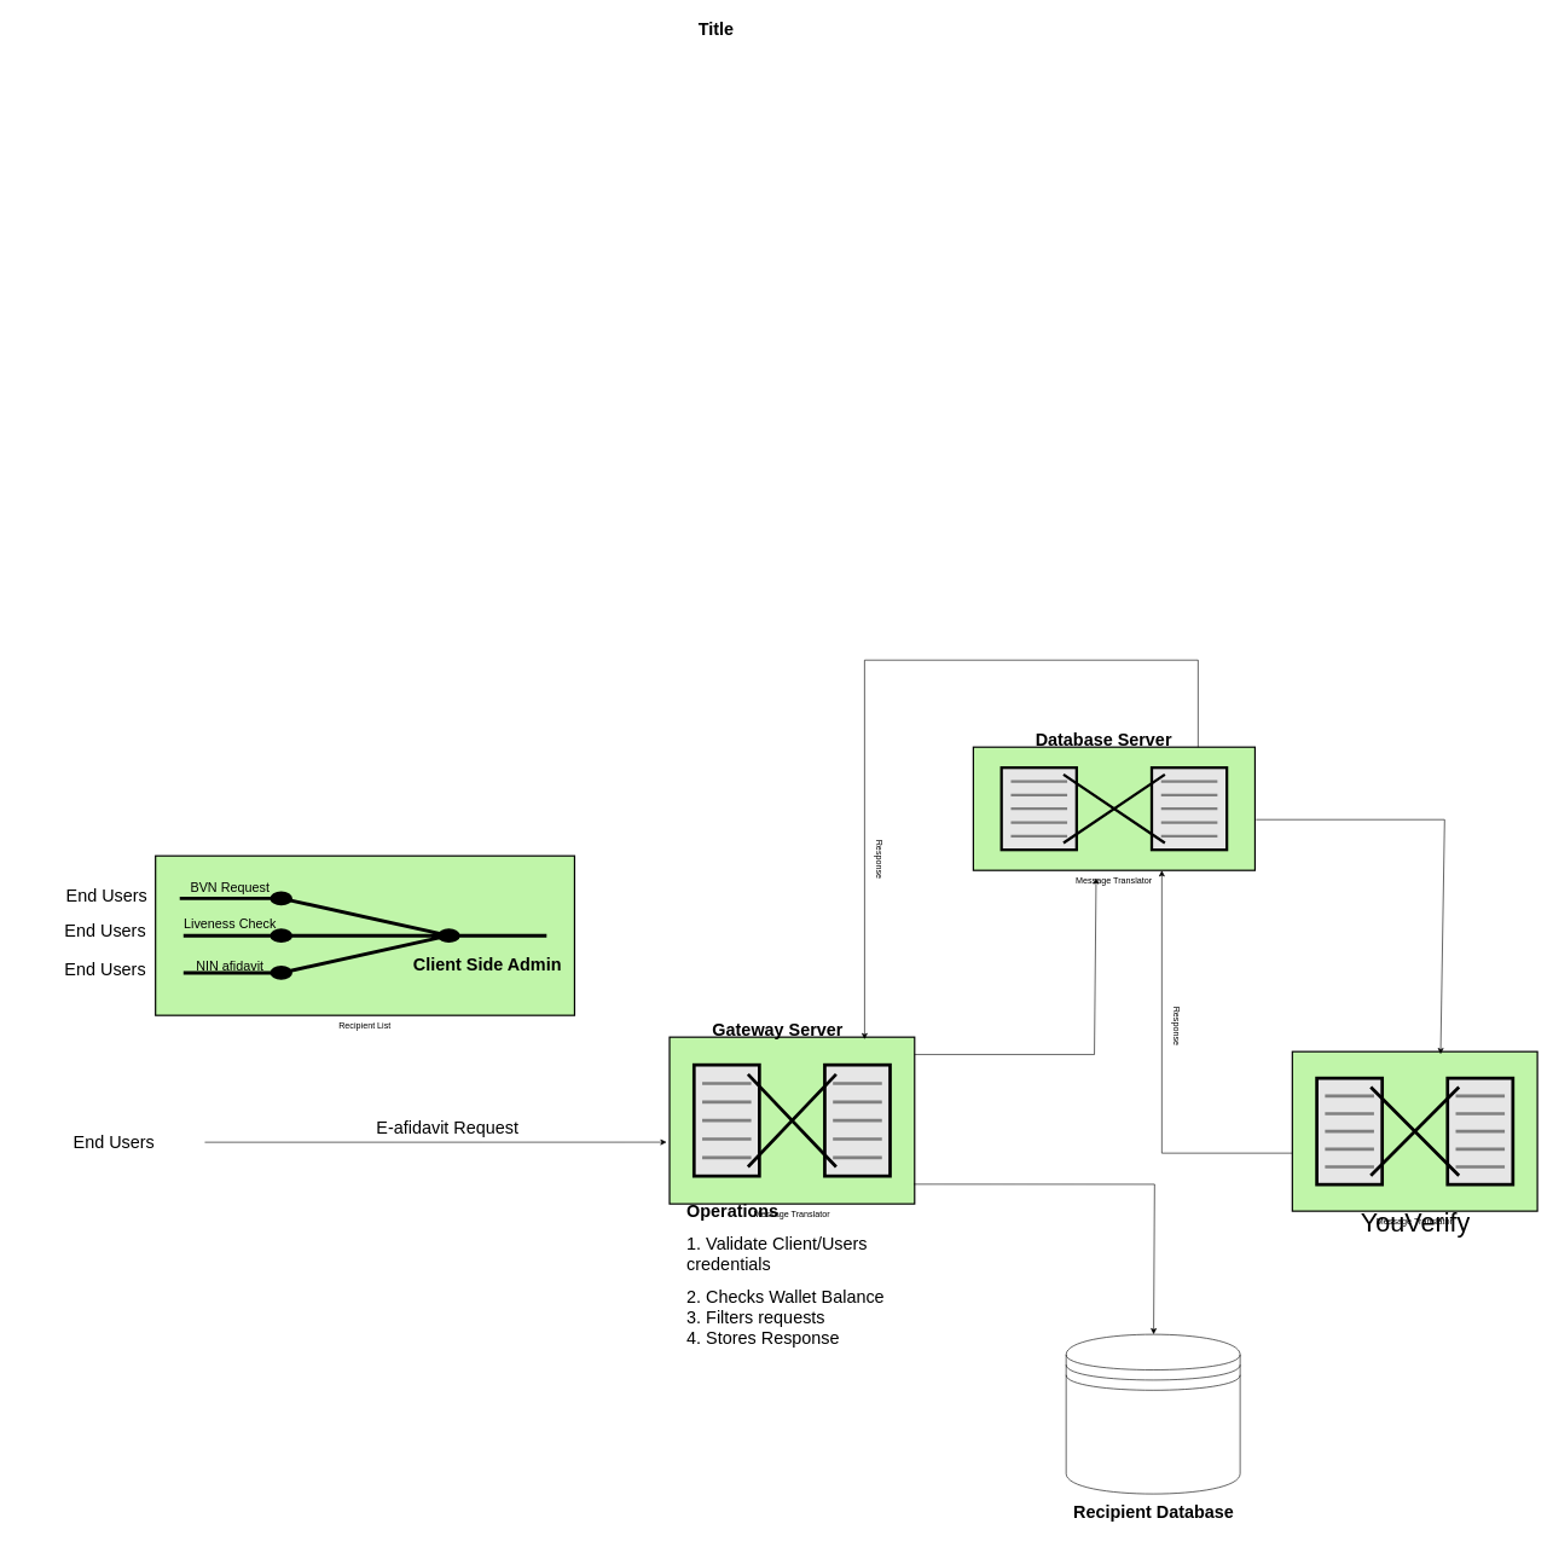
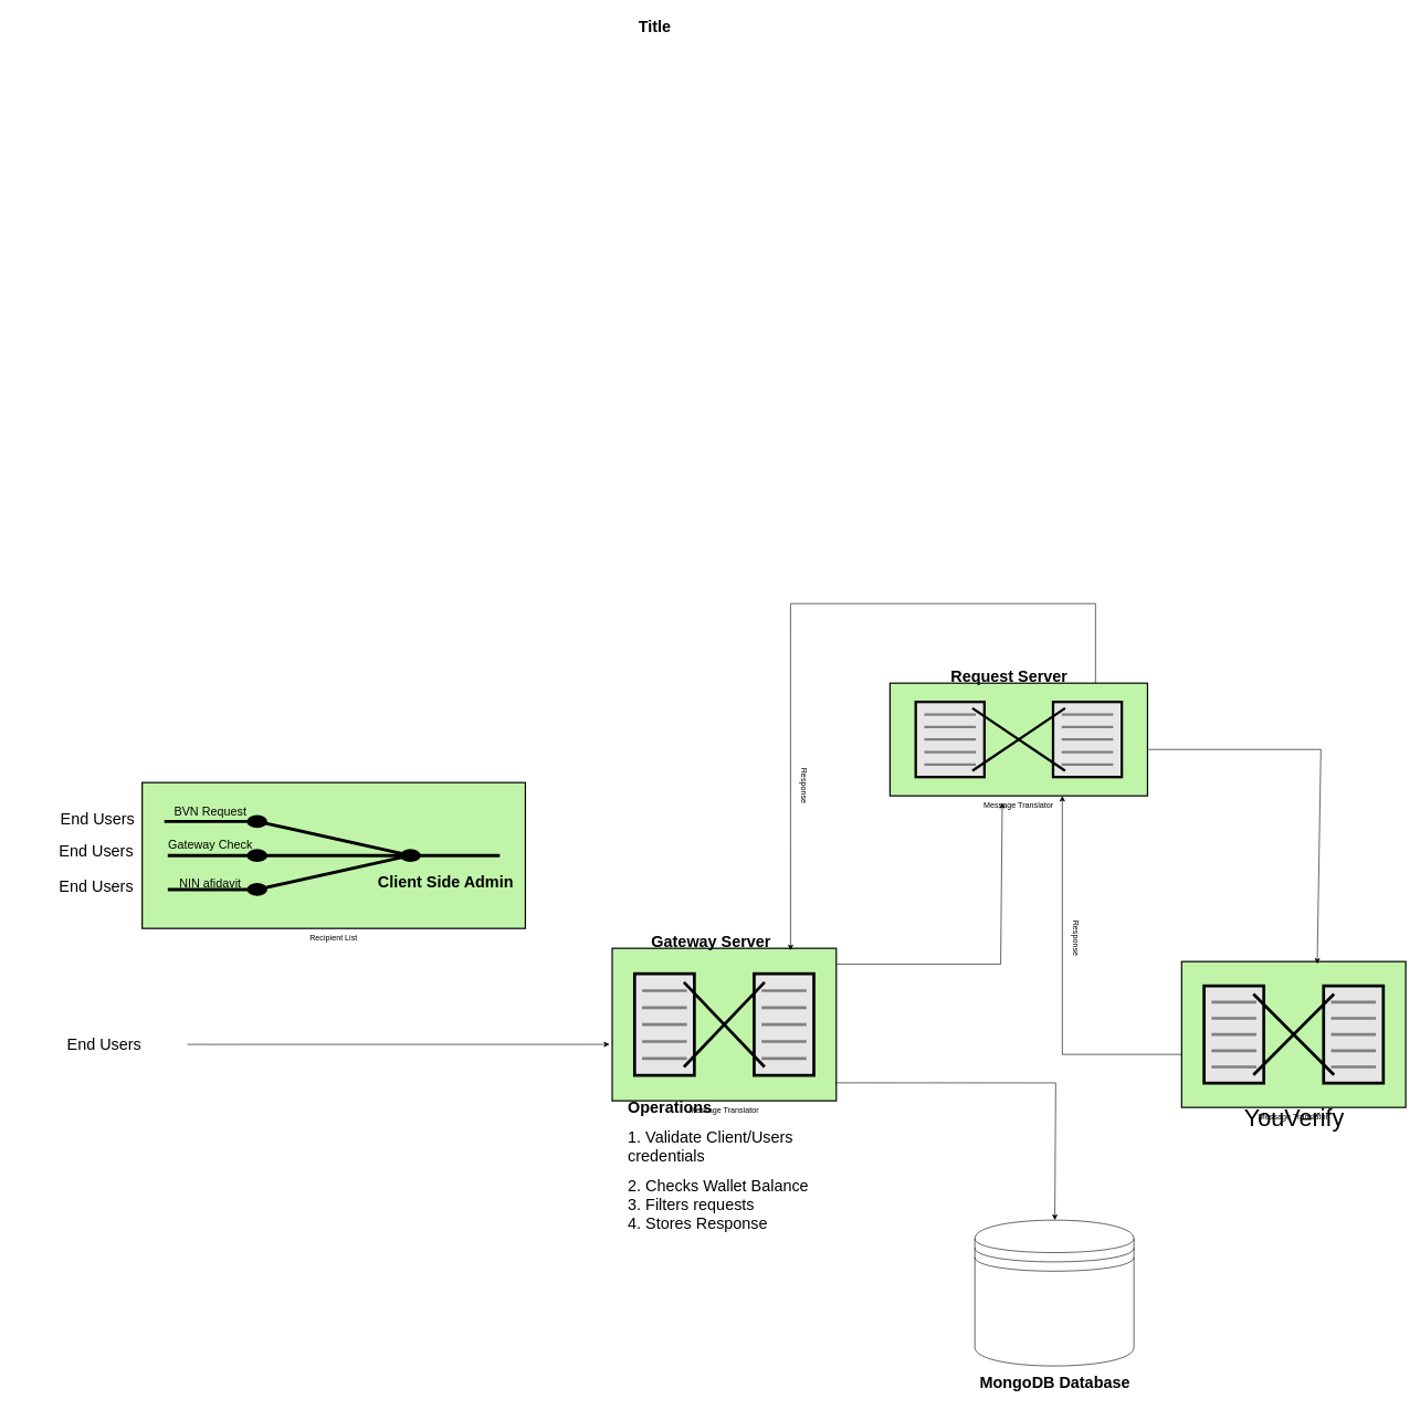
  <mxCell id="0" style=";html=1;" />
  <mxCell id="1" style=";html=1;" parent="0" />
  <mxCell id="2" value="Message Translator" style="strokeWidth=2;dashed=0;align=center;fontSize=12;shape=mxgraph.eip.message_translator;fillColor=#c0f5a9;verticalLabelPosition=bottom;verticalAlign=top;" parent="1" vertex="1"><mxGeometry x="923" y="1430" width="338" height="230" as="geometry" /></mxCell>
  <mxCell id="3" value="Message Translator" style="strokeWidth=2;dashed=0;align=center;fontSize=12;shape=mxgraph.eip.message_translator;fillColor=#c0f5a9;verticalLabelPosition=bottom;verticalAlign=top;" parent="1" vertex="1"><mxGeometry x="1342" y="1030" width="388.5" height="170" as="geometry" /></mxCell>
  <mxCell id="4" value="Message Translator" style="strokeWidth=2;dashed=0;align=center;fontSize=12;shape=mxgraph.eip.message_translator;fillColor=#c0f5a9;verticalLabelPosition=bottom;verticalAlign=top;" parent="1" vertex="1"><mxGeometry x="1782" y="1450" width="338" height="220" as="geometry" /></mxCell>
  <mxCell id="5" value="Title" style="text;strokeColor=none;fillColor=none;html=1;fontSize=24;fontStyle=1;verticalAlign=middle;align=center;" parent="1" vertex="1"><mxGeometry x="192" y="20" width="1590" height="40" as="geometry" /></mxCell>
  <mxCell id="6" value="&lt;font style=&quot;font-size: 24px;&quot;&gt;End Users&lt;/font&gt;" style="text;html=1;strokeColor=none;fillColor=none;align=center;verticalAlign=middle;whiteSpace=wrap;rounded=0;" vertex="1" parent="1"><mxGeometry x="22" y="1210" width="250" height="50" as="geometry" /></mxCell>
  <mxCell id="7" value="&lt;font style=&quot;font-size: 24px;&quot;&gt;End Users&lt;/font&gt;" style="text;html=1;strokeColor=none;fillColor=none;align=center;verticalAlign=middle;whiteSpace=wrap;rounded=0;" vertex="1" parent="1"><mxGeometry x="20" y="1259" width="250" height="50" as="geometry" /></mxCell>
  <mxCell id="8" value="&lt;font style=&quot;font-size: 24px;&quot;&gt;End Users&lt;/font&gt;" style="text;html=1;strokeColor=none;fillColor=none;align=center;verticalAlign=middle;whiteSpace=wrap;rounded=0;" vertex="1" parent="1"><mxGeometry x="20" y="1313" width="250" height="50" as="geometry" /></mxCell>
  <mxCell id="9" value="Recipient List" style="strokeWidth=2;dashed=0;align=center;fontSize=12;fillColor=#c0f5a9;verticalLabelPosition=bottom;verticalAlign=top;shape=mxgraph.eip.recipient_list;direction=west;" vertex="1" parent="1"><mxGeometry x="214" y="1180" width="578" height="220" as="geometry" /></mxCell>
  <mxCell id="10" value="&lt;font style=&quot;font-size: 18px;&quot;&gt;BVN Request&lt;/font&gt;" style="text;strokeColor=none;align=center;fillColor=none;html=1;verticalAlign=middle;whiteSpace=wrap;rounded=0;" vertex="1" parent="1"><mxGeometry x="222" y="1210" width="190" height="30" as="geometry" /></mxCell>
- <mxCell id="11" value="&lt;span style=&quot;font-size: 18px;&quot;&gt;Liveness Check&lt;/span&gt;" style="text;strokeColor=none;align=center;fillColor=none;html=1;verticalAlign=middle;whiteSpace=wrap;rounded=0;" vertex="1" parent="1"><mxGeometry x="222" y="1260" width="190" height="30" as="geometry" /></mxCell>
+ <mxCell id="11" value="&lt;span style=&quot;font-size: 18px;&quot;&gt;Gateway Check&lt;/span&gt;" style="text;strokeColor=none;align=center;fillColor=none;html=1;verticalAlign=middle;whiteSpace=wrap;rounded=0;" vertex="1" parent="1"><mxGeometry x="222" y="1260" width="190" height="30" as="geometry" /></mxCell>
  <mxCell id="12" value="&lt;span style=&quot;font-size: 18px;&quot;&gt;NIN afidavit&lt;/span&gt;" style="text;strokeColor=none;align=center;fillColor=none;html=1;verticalAlign=middle;whiteSpace=wrap;rounded=0;" vertex="1" parent="1"><mxGeometry x="222" y="1318" width="190" height="30" as="geometry" /></mxCell>
  <mxCell id="13" value="&lt;font style=&quot;font-size: 24px;&quot;&gt;&lt;b&gt;Client Side Admin&lt;/b&gt;&lt;/font&gt;" style="text;strokeColor=none;align=center;fillColor=none;html=1;verticalAlign=middle;whiteSpace=wrap;rounded=0;" vertex="1" parent="1"><mxGeometry x="542" y="1310" width="260" height="40" as="geometry" /></mxCell>
  <mxCell id="14" value="&lt;span style=&quot;font-size: 24px;&quot;&gt;&lt;b&gt;Gateway Server&lt;/b&gt;&lt;/span&gt;" style="text;html=1;align=center;verticalAlign=middle;resizable=0;points=[];autosize=1;strokeColor=none;fillColor=none;" vertex="1" parent="1"><mxGeometry x="972" y="1400" width="200" height="40" as="geometry" /></mxCell>
  <mxCell id="15" value="" style="endArrow=classic;html=1;rounded=0;exitX=1;exitY=0.5;exitDx=0;exitDy=0;exitPerimeter=0;entryX=0.436;entryY=1.061;entryDx=0;entryDy=0;entryPerimeter=0;" edge="1" parent="1" target="3"><mxGeometry width="50" height="50" relative="1" as="geometry"><mxPoint x="1261" y="1454" as="sourcePoint" /><mxPoint x="1672" y="1454" as="targetPoint" /><Array as="points"><mxPoint x="1509" y="1454" /></Array></mxGeometry></mxCell>
- <mxCell id="16" value="&lt;font style=&quot;font-size: 24px;&quot;&gt;Database Server&lt;/font&gt;" style="text;html=1;strokeColor=none;fillColor=none;align=center;verticalAlign=middle;whiteSpace=wrap;rounded=0;fontStyle=1" vertex="1" parent="1"><mxGeometry x="1392" y="1000" width="260" height="40" as="geometry" /></mxCell>
+ <mxCell id="16" value="&lt;font style=&quot;font-size: 24px;&quot;&gt;Request Server&lt;/font&gt;" style="text;html=1;strokeColor=none;fillColor=none;align=center;verticalAlign=middle;whiteSpace=wrap;rounded=0;fontStyle=1" vertex="1" parent="1"><mxGeometry x="1392" y="1000" width="260" height="40" as="geometry" /></mxCell>
  <mxCell id="17" value="&lt;font style=&quot;font-size: 24px;&quot;&gt;End Users&lt;/font&gt;" style="text;html=1;strokeColor=none;fillColor=none;align=center;verticalAlign=middle;whiteSpace=wrap;rounded=0;" vertex="1" parent="1"><mxGeometry x="32" y="1550" width="250" height="50" as="geometry" /></mxCell>
  <mxCell id="18" value="" style="endArrow=classic;html=1;rounded=0;fontFamily=Helvetica;fontSize=12;fontColor=default;entryX=-0.012;entryY=0.63;entryDx=0;entryDy=0;entryPerimeter=0;" edge="1" parent="1" source="17" target="2"><mxGeometry width="50" height="50" relative="1" as="geometry"><mxPoint x="912" y="1410" as="sourcePoint" /><mxPoint x="962" y="1360" as="targetPoint" /></mxGeometry></mxCell>
- <mxCell id="19" value="&lt;font style=&quot;font-size: 24px;&quot;&gt;E-afidavit Request&lt;/font&gt;" style="text;html=1;strokeColor=none;fillColor=none;align=center;verticalAlign=middle;whiteSpace=wrap;rounded=0;fontSize=12;fontFamily=Helvetica;fontColor=default;" vertex="1" parent="1"><mxGeometry x="492" y="1540" width="250" height="30" as="geometry" /></mxCell>
  <mxCell id="20" value="&lt;h1&gt;&lt;span style=&quot;background-color: initial;&quot;&gt;Operations&lt;/span&gt;&lt;span style=&quot;background-color: initial; font-size: 12px; font-weight: normal;&quot;&gt;&lt;br&gt;&lt;/span&gt;&lt;/h1&gt;&lt;h1&gt;&lt;span style=&quot;font-weight: 400;&quot;&gt;&lt;font style=&quot;font-size: 24px;&quot;&gt;1. Validate Client/Users credentials&lt;/font&gt;&lt;/span&gt;&lt;/h1&gt;&lt;div&gt;&lt;span style=&quot;font-weight: 400;&quot;&gt;&lt;font style=&quot;font-size: 24px;&quot;&gt;2. Checks Wallet Balance&lt;/font&gt;&lt;/span&gt;&lt;/div&gt;&lt;div&gt;&lt;span style=&quot;font-weight: 400;&quot;&gt;&lt;font style=&quot;font-size: 24px;&quot;&gt;3. Filters requests&lt;/font&gt;&lt;/span&gt;&lt;/div&gt;&lt;div&gt;&lt;span style=&quot;font-weight: 400;&quot;&gt;&lt;font style=&quot;font-size: 24px;&quot;&gt;4. Stores Response&lt;/font&gt;&lt;/span&gt;&lt;/div&gt;&lt;div&gt;&lt;br&gt;&lt;/div&gt;" style="text;html=1;strokeColor=none;fillColor=none;spacing=5;spacingTop=-20;whiteSpace=wrap;overflow=hidden;rounded=0;fontSize=12;fontFamily=Helvetica;fontColor=default;" vertex="1" parent="1"><mxGeometry x="942" y="1650" width="290" height="230" as="geometry" /></mxCell>
  <mxCell id="21" value="" style="endArrow=classic;html=1;rounded=0;fontFamily=Helvetica;fontSize=12;fontColor=default;entryX=0.605;entryY=0.016;entryDx=0;entryDy=0;entryPerimeter=0;" edge="1" parent="1" target="4"><mxGeometry width="50" height="50" relative="1" as="geometry"><mxPoint x="1732" y="1130" as="sourcePoint" /><mxPoint x="2120" y="960" as="targetPoint" /><Array as="points"><mxPoint x="1992" y="1130" /></Array></mxGeometry></mxCell>
  <mxCell id="22" value="&lt;font style=&quot;font-size: 36px;&quot;&gt;YouVerify&lt;/font&gt;" style="text;html=1;strokeColor=none;fillColor=none;align=center;verticalAlign=middle;whiteSpace=wrap;rounded=0;fontSize=12;fontFamily=Helvetica;fontColor=default;" vertex="1" parent="1"><mxGeometry x="1852" y="1650" width="200" height="69" as="geometry" /></mxCell>
  <mxCell id="23" value="" style="endArrow=classic;html=1;rounded=0;fontFamily=Helvetica;fontSize=12;fontColor=default;" edge="1" parent="1"><mxGeometry width="50" height="50" relative="1" as="geometry"><mxPoint x="1782" y="1590" as="sourcePoint" /><mxPoint x="1602" y="1200" as="targetPoint" /><Array as="points"><mxPoint x="1602" y="1590" /></Array></mxGeometry></mxCell>
  <mxCell id="24" value="Response" style="text;html=1;strokeColor=none;fillColor=none;align=center;verticalAlign=middle;whiteSpace=wrap;rounded=0;fontSize=12;fontFamily=Helvetica;fontColor=default;rotation=90;" vertex="1" parent="1"><mxGeometry x="1592" y="1400" width="60" height="30" as="geometry" /></mxCell>
  <mxCell id="25" value="" style="endArrow=classic;html=1;rounded=0;fontFamily=Helvetica;fontSize=12;fontColor=default;exitX=1;exitY=0.75;exitDx=0;exitDy=0;entryX=0.796;entryY=0.013;entryDx=0;entryDy=0;entryPerimeter=0;" edge="1" parent="1" source="16" target="2"><mxGeometry width="50" height="50" relative="1" as="geometry"><mxPoint x="1622" y="1290" as="sourcePoint" /><mxPoint x="1192" y="910" as="targetPoint" /><Array as="points"><mxPoint x="1652" y="910" /><mxPoint x="1192" y="910" /></Array></mxGeometry></mxCell>
  <mxCell id="26" value="Response" style="text;html=1;strokeColor=none;fillColor=none;align=center;verticalAlign=middle;whiteSpace=wrap;rounded=0;fontSize=12;fontFamily=Helvetica;fontColor=default;rotation=90;" vertex="1" parent="1"><mxGeometry x="1182" y="1170" width="60" height="30" as="geometry" /></mxCell>
  <mxCell id="27" value="" style="endArrow=classic;html=1;rounded=0;fontFamily=Helvetica;fontSize=12;fontColor=default;exitX=0.996;exitY=0.882;exitDx=0;exitDy=0;exitPerimeter=0;" edge="1" parent="1" source="2" target="28"><mxGeometry width="50" height="50" relative="1" as="geometry"><mxPoint x="1152" y="1650" as="sourcePoint" /><mxPoint x="1592" y="1870" as="targetPoint" /><Array as="points"><mxPoint x="1592" y="1633" /></Array></mxGeometry></mxCell>
  <mxCell id="28" value="" style="shape=datastore;whiteSpace=wrap;html=1;rounded=0;align=center;verticalAlign=middle;fontFamily=Helvetica;fontSize=12;fontColor=default;fillColor=none;gradientColor=none;" vertex="1" parent="1"><mxGeometry x="1470" y="1840" width="240" height="220" as="geometry" /></mxCell>
- <mxCell id="29" value="&lt;span style=&quot;font-size: 24px;&quot;&gt;&lt;b&gt;Recipient Database&lt;/b&gt;&lt;/span&gt;" style="text;html=1;strokeColor=none;fillColor=none;align=center;verticalAlign=middle;whiteSpace=wrap;rounded=0;fontSize=12;fontFamily=Helvetica;fontColor=default;" vertex="1" parent="1"><mxGeometry x="1461" y="2050" width="260" height="70" as="geometry" /></mxCell>
+ <mxCell id="29" value="&lt;span style=&quot;font-size: 24px;&quot;&gt;&lt;b&gt;MongoDB Database&lt;/b&gt;&lt;/span&gt;" style="text;html=1;strokeColor=none;fillColor=none;align=center;verticalAlign=middle;whiteSpace=wrap;rounded=0;fontSize=12;fontFamily=Helvetica;fontColor=default;" vertex="1" parent="1"><mxGeometry x="1461" y="2050" width="260" height="70" as="geometry" /></mxCell>
